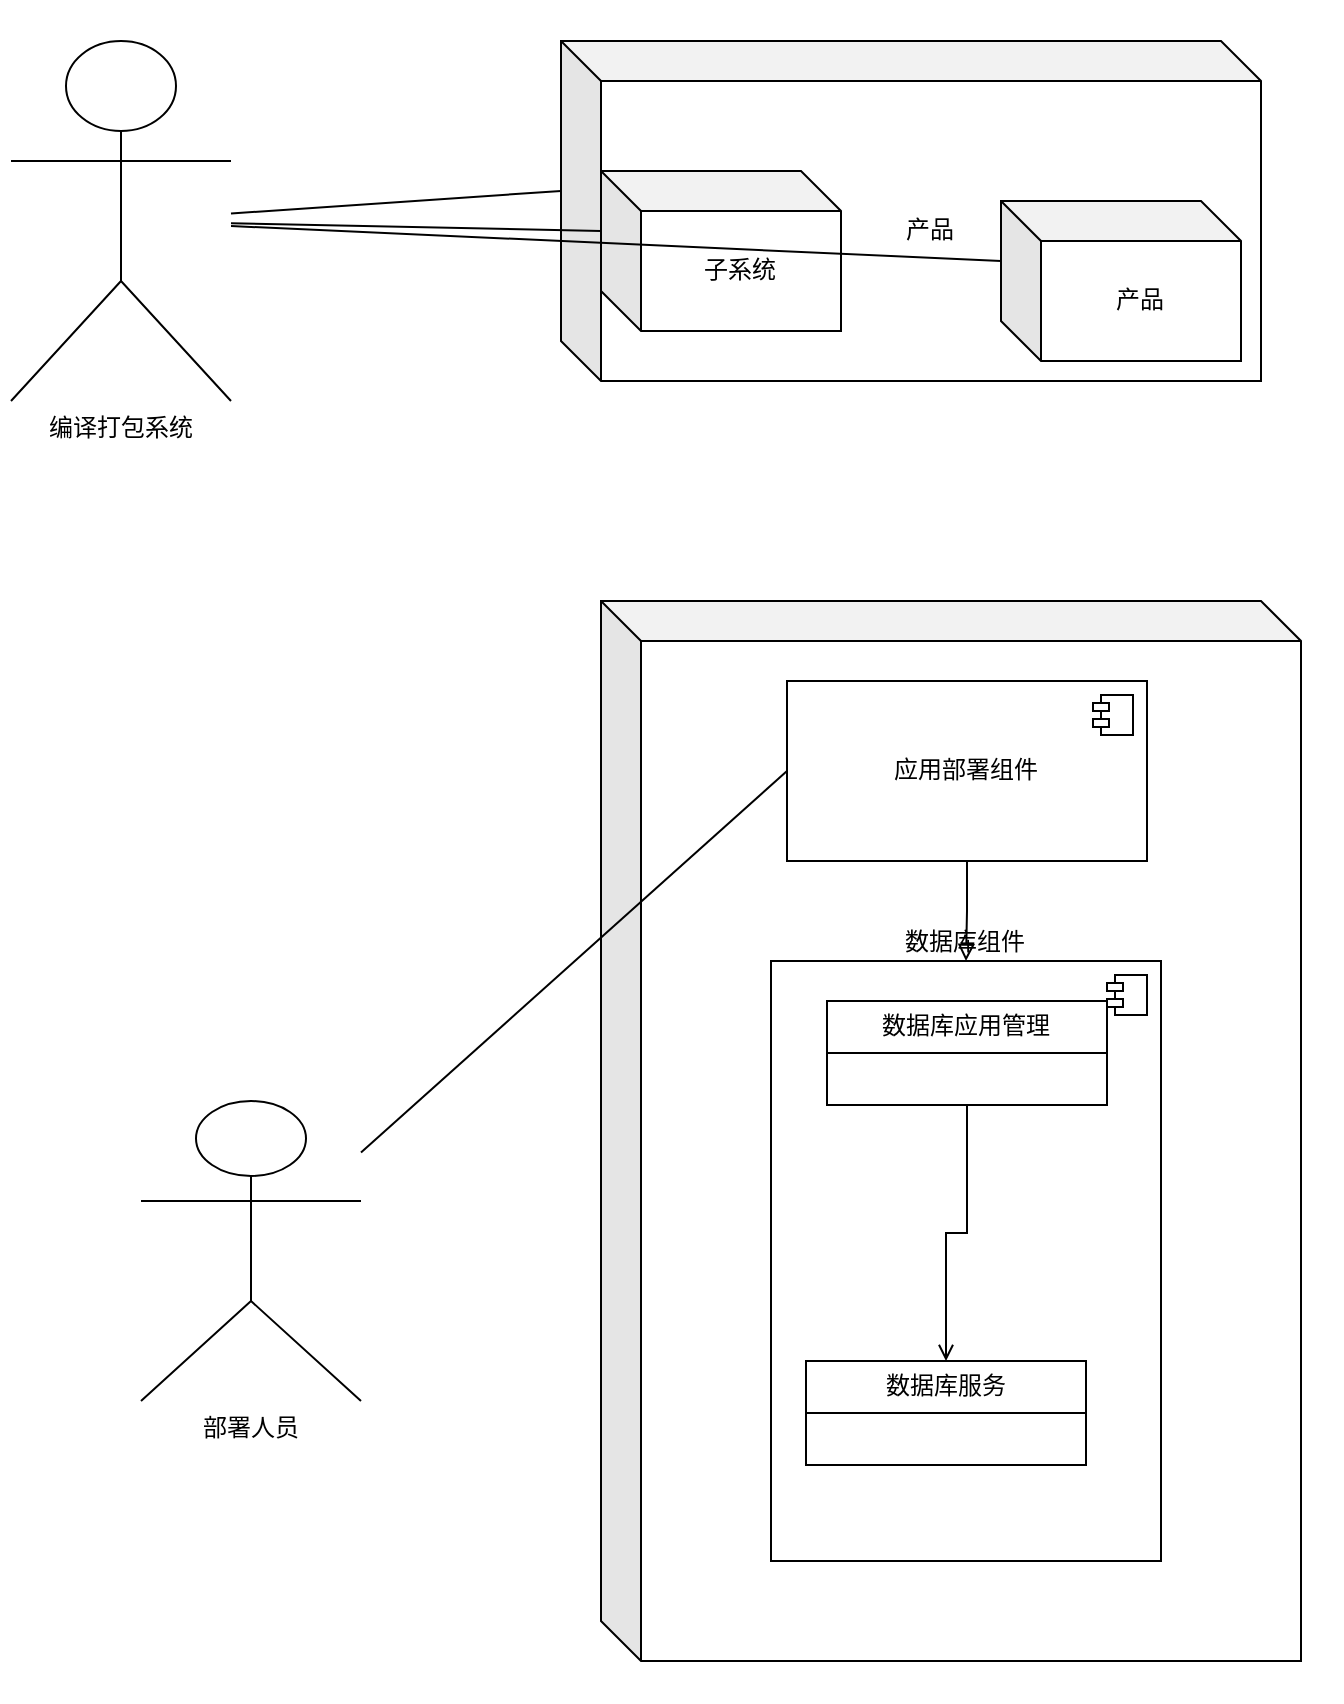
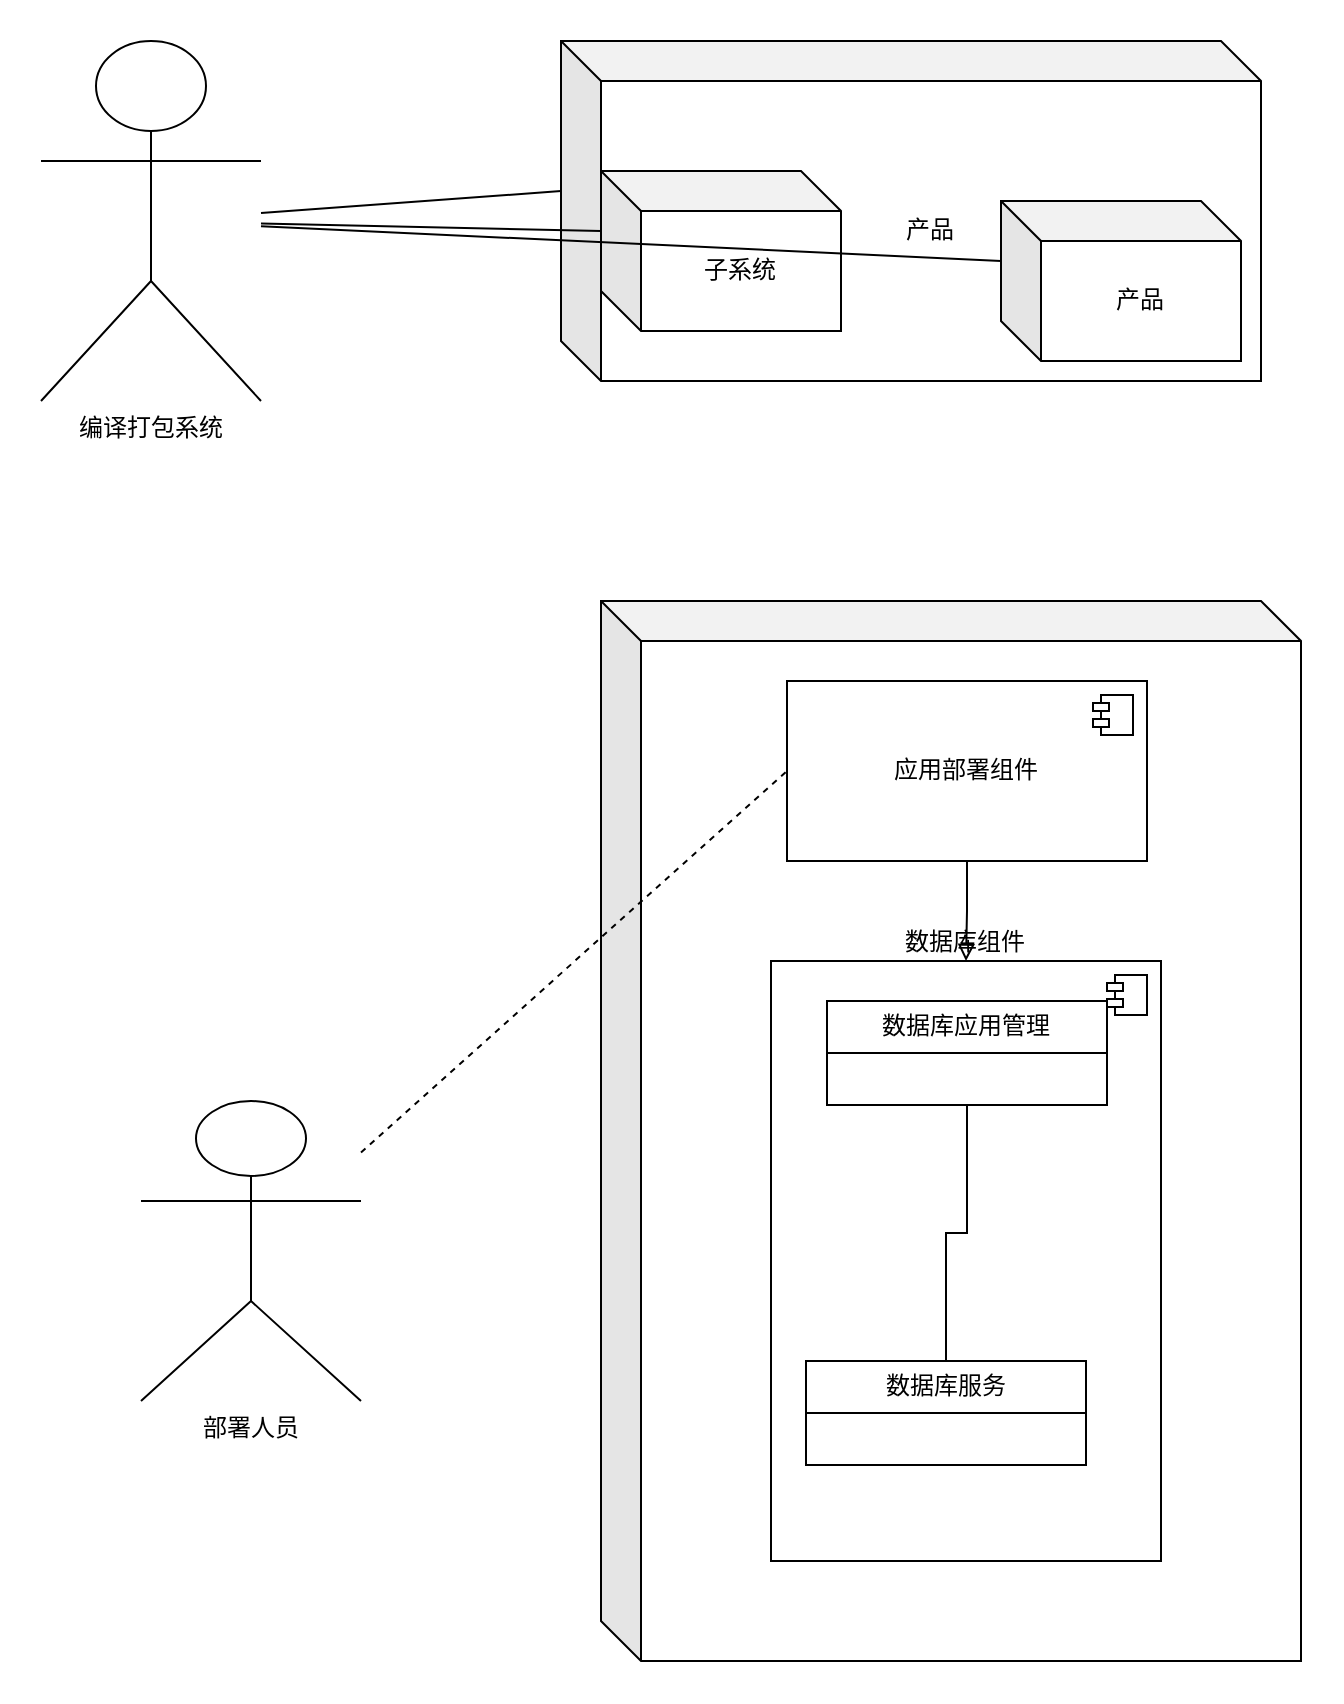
  <mxCell id="0" />
  <mxCell id="1" parent="0" />
- <mxCell id="2" value="编译打包系统" style="shape=umlActor;verticalLabelPosition=bottom;verticalAlign=top;html=1;outlineConnect=0;" vertex="1" parent="1"><mxGeometry x="5" y="20" width="110" height="180" as="geometry" /></mxCell>
+ <mxCell id="2" value="编译打包系统" style="shape=umlActor;verticalLabelPosition=bottom;verticalAlign=top;html=1;outlineConnect=0;" vertex="1" parent="1"><mxGeometry x="20" y="20" width="110" height="180" as="geometry" /></mxCell>
  <mxCell id="3" value="产品" style="shape=cube;whiteSpace=wrap;html=1;boundedLbl=1;backgroundOutline=1;darkOpacity=0.05;darkOpacity2=0.1;" vertex="1" parent="1"><mxGeometry x="280" y="20" width="350" height="170" as="geometry" /></mxCell>
  <mxCell id="4" value="子系统" style="shape=cube;whiteSpace=wrap;html=1;boundedLbl=1;backgroundOutline=1;darkOpacity=0.05;darkOpacity2=0.1;" vertex="1" parent="1"><mxGeometry x="300" y="85" width="120" height="80" as="geometry" /></mxCell>
  <mxCell id="5" value="产品" style="shape=cube;whiteSpace=wrap;html=1;boundedLbl=1;backgroundOutline=1;darkOpacity=0.05;darkOpacity2=0.1;" vertex="1" parent="1"><mxGeometry x="500" y="100" width="120" height="80" as="geometry" /></mxCell>
  <mxCell id="6" value="部署人员" style="shape=umlActor;verticalLabelPosition=bottom;verticalAlign=top;html=1;outlineConnect=0;" vertex="1" parent="1"><mxGeometry x="70" y="550" width="110" height="150" as="geometry" /></mxCell>
  <mxCell id="7" value="" style="shape=cube;whiteSpace=wrap;html=1;boundedLbl=1;backgroundOutline=1;darkOpacity=0.05;darkOpacity2=0.1;" vertex="1" parent="1"><mxGeometry x="300" y="300" width="350" height="530" as="geometry" /></mxCell>
  <mxCell id="8" style="edgeStyle=orthogonalEdgeStyle;rounded=0;orthogonalLoop=1;jettySize=auto;html=1;endArrow=block;endFill=0;" edge="1" parent="1" source="9" target="11"><mxGeometry relative="1" as="geometry" /></mxCell>
  <mxCell id="9" value="应用部署组件" style="html=1;dropTarget=0;whiteSpace=wrap;" vertex="1" parent="1"><mxGeometry x="393" y="340" width="180" height="90" as="geometry" /></mxCell>
  <mxCell id="10" value="" style="shape=module;jettyWidth=8;jettyHeight=4;" vertex="1" parent="9"><mxGeometry x="1" width="20" height="20" relative="1" as="geometry"><mxPoint x="-27" y="7" as="offset" /></mxGeometry></mxCell>
  <mxCell id="11" value="数据库组件" style="html=1;dropTarget=0;whiteSpace=wrap;labelPosition=center;verticalLabelPosition=top;align=center;verticalAlign=bottom;" vertex="1" parent="1"><mxGeometry x="385" y="480" width="195" height="300" as="geometry" /></mxCell>
  <mxCell id="12" value="" style="shape=module;jettyWidth=8;jettyHeight=4;" vertex="1" parent="11"><mxGeometry x="1" width="20" height="20" relative="1" as="geometry"><mxPoint x="-27" y="7" as="offset" /></mxGeometry></mxCell>
- <mxCell id="13" style="edgeStyle=orthogonalEdgeStyle;rounded=0;orthogonalLoop=1;jettySize=auto;html=1;endArrow=open;endFill=0;" edge="1" parent="1" source="14" target="15"><mxGeometry relative="1" as="geometry" /></mxCell>
+ <mxCell id="13" style="edgeStyle=orthogonalEdgeStyle;rounded=0;orthogonalLoop=1;jettySize=auto;html=1;endArrow=none;endFill=0;" edge="1" parent="1" source="14" target="15"><mxGeometry relative="1" as="geometry" /></mxCell>
  <mxCell id="14" value="数据库应用管理" style="swimlane;fontStyle=0;childLayout=stackLayout;horizontal=1;startSize=26;fillColor=none;horizontalStack=0;resizeParent=1;resizeParentMax=0;resizeLast=0;collapsible=1;marginBottom=0;whiteSpace=wrap;html=1;" vertex="1" parent="1"><mxGeometry x="413" y="500" width="140" height="52" as="geometry" /></mxCell>
  <mxCell id="15" value="数据库服务" style="swimlane;fontStyle=0;childLayout=stackLayout;horizontal=1;startSize=26;fillColor=none;horizontalStack=0;resizeParent=1;resizeParentMax=0;resizeLast=0;collapsible=1;marginBottom=0;whiteSpace=wrap;html=1;" vertex="1" parent="1"><mxGeometry x="402.5" y="680" width="140" height="52" as="geometry" /></mxCell>
- <mxCell id="16" style="rounded=0;orthogonalLoop=1;jettySize=auto;html=1;entryX=0;entryY=0.5;entryDx=0;entryDy=0;endArrow=none;endFill=0;" edge="1" parent="1" source="6" target="9"><mxGeometry relative="1" as="geometry" /></mxCell>
+ <mxCell id="16" style="rounded=0;orthogonalLoop=1;jettySize=auto;html=1;entryX=0;entryY=0.5;entryDx=0;entryDy=0;endArrow=none;endFill=0;dashed=1;" edge="1" parent="1" source="6" target="9"><mxGeometry relative="1" as="geometry" /></mxCell>
  <mxCell id="17" style="rounded=0;orthogonalLoop=1;jettySize=auto;html=1;entryX=0;entryY=0;entryDx=0;entryDy=30;entryPerimeter=0;endArrow=none;endFill=0;" edge="1" parent="1" source="2" target="4"><mxGeometry relative="1" as="geometry" /></mxCell>
  <mxCell id="18" style="rounded=0;orthogonalLoop=1;jettySize=auto;html=1;entryX=0;entryY=0;entryDx=0;entryDy=30;entryPerimeter=0;endArrow=none;endFill=0;" edge="1" parent="1" source="2" target="5"><mxGeometry relative="1" as="geometry" /></mxCell>
  <mxCell id="19" style="rounded=0;orthogonalLoop=1;jettySize=auto;html=1;entryX=0;entryY=0;entryDx=0;entryDy=75;entryPerimeter=0;endArrow=none;endFill=0;" edge="1" parent="1" source="2" target="3"><mxGeometry relative="1" as="geometry" /></mxCell>
